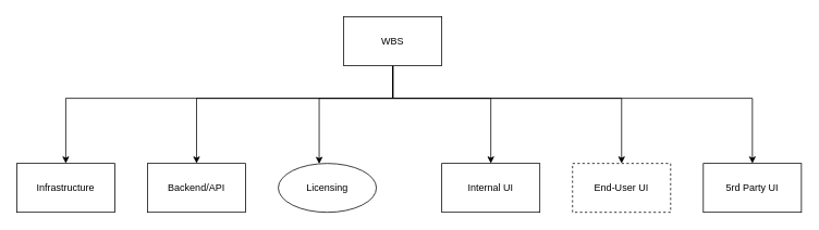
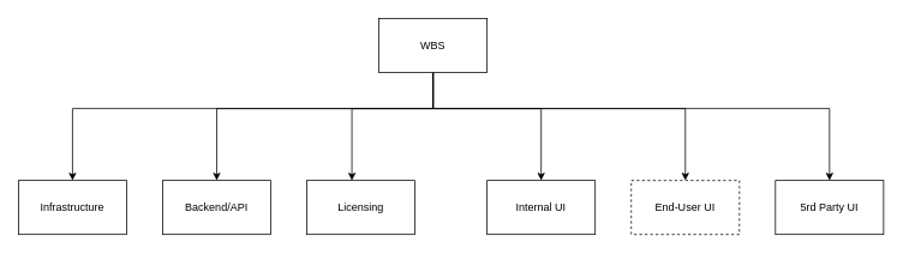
  <mxCell id="0" />
  <mxCell id="1" parent="0" />
  <mxCell id="2" value="" style="edgeStyle=orthogonalEdgeStyle;rounded=0;orthogonalLoop=1;jettySize=auto;html=1;" edge="1" parent="1" source="8" target="9"><mxGeometry relative="1" as="geometry"><Array as="points"><mxPoint x="480" y="120" /><mxPoint x="240" y="120" /></Array></mxGeometry></mxCell>
  <mxCell id="3" value="" style="edgeStyle=orthogonalEdgeStyle;rounded=0;orthogonalLoop=1;jettySize=auto;html=1;" edge="1" parent="1" source="8" target="10"><mxGeometry relative="1" as="geometry"><Array as="points"><mxPoint x="480" y="120" /><mxPoint x="80" y="120" /></Array></mxGeometry></mxCell>
  <mxCell id="4" value="" style="edgeStyle=orthogonalEdgeStyle;rounded=0;orthogonalLoop=1;jettySize=auto;html=1;" edge="1" parent="1" source="8" target="11"><mxGeometry relative="1" as="geometry"><Array as="points"><mxPoint x="480" y="120" /><mxPoint x="760" y="120" /></Array></mxGeometry></mxCell>
  <mxCell id="5" value="" style="edgeStyle=orthogonalEdgeStyle;rounded=0;orthogonalLoop=1;jettySize=auto;html=1;" edge="1" parent="1" source="8" target="12"><mxGeometry relative="1" as="geometry"><Array as="points"><mxPoint x="480" y="120" /><mxPoint x="600" y="120" /></Array></mxGeometry></mxCell>
  <mxCell id="6" value="" style="edgeStyle=orthogonalEdgeStyle;rounded=0;orthogonalLoop=1;jettySize=auto;html=1;" edge="1" parent="1" source="8" target="13"><mxGeometry relative="1" as="geometry"><Array as="points"><mxPoint x="480" y="120" /><mxPoint x="390" y="120" /></Array></mxGeometry></mxCell>
  <mxCell id="7" value="" style="edgeStyle=orthogonalEdgeStyle;rounded=0;orthogonalLoop=1;jettySize=auto;html=1;" edge="1" parent="1" source="8" target="14"><mxGeometry relative="1" as="geometry"><Array as="points"><mxPoint x="480" y="120" /><mxPoint x="920" y="120" /></Array></mxGeometry></mxCell>
  <mxCell id="8" value="WBS" style="rounded=0;whiteSpace=wrap;html=1;" vertex="1" parent="1"><mxGeometry x="420" y="20" width="120" height="60" as="geometry" /></mxCell>
  <mxCell id="9" value="Backend/API" style="rounded=0;whiteSpace=wrap;html=1;" vertex="1" parent="1"><mxGeometry x="180" y="200" width="120" height="60" as="geometry" /></mxCell>
  <mxCell id="10" value="Infrastructure" style="rounded=0;whiteSpace=wrap;html=1;" vertex="1" parent="1"><mxGeometry x="20" y="200" width="120" height="60" as="geometry" /></mxCell>
  <mxCell id="11" value="End-User UI" style="rounded=0;whiteSpace=wrap;html=1;dashed=1;" vertex="1" parent="1"><mxGeometry x="700" y="200" width="120" height="60" as="geometry" /></mxCell>
  <mxCell id="12" value="Internal UI" style="rounded=0;whiteSpace=wrap;html=1;" vertex="1" parent="1"><mxGeometry x="540" y="200" width="120" height="60" as="geometry" /></mxCell>
- <mxCell id="13" value="Licensing" style="ellipse;whiteSpace=wrap;html=1;" vertex="1" parent="1"><mxGeometry x="340" y="200" width="120" height="60" as="geometry" /></mxCell>
+ <mxCell id="13" value="Licensing" style="whiteSpace=wrap;html=1;rounded=0;" vertex="1" parent="1"><mxGeometry x="340" y="200" width="120" height="60" as="geometry" /></mxCell>
  <mxCell id="14" value="5rd Party UI" style="rounded=0;whiteSpace=wrap;html=1;" vertex="1" parent="1"><mxGeometry x="860" y="200" width="120" height="60" as="geometry" /></mxCell>
